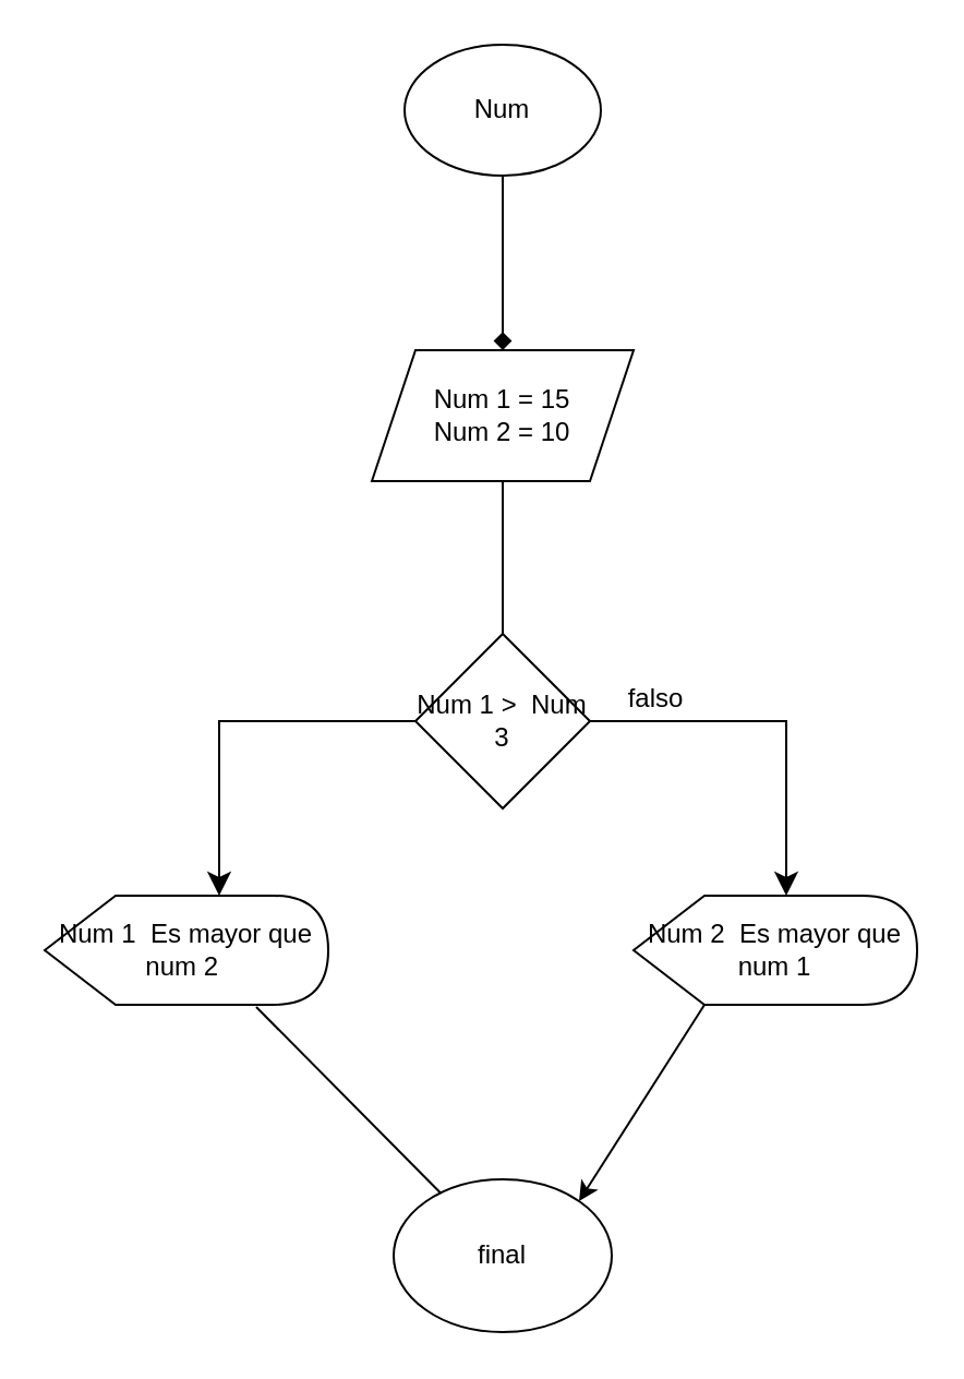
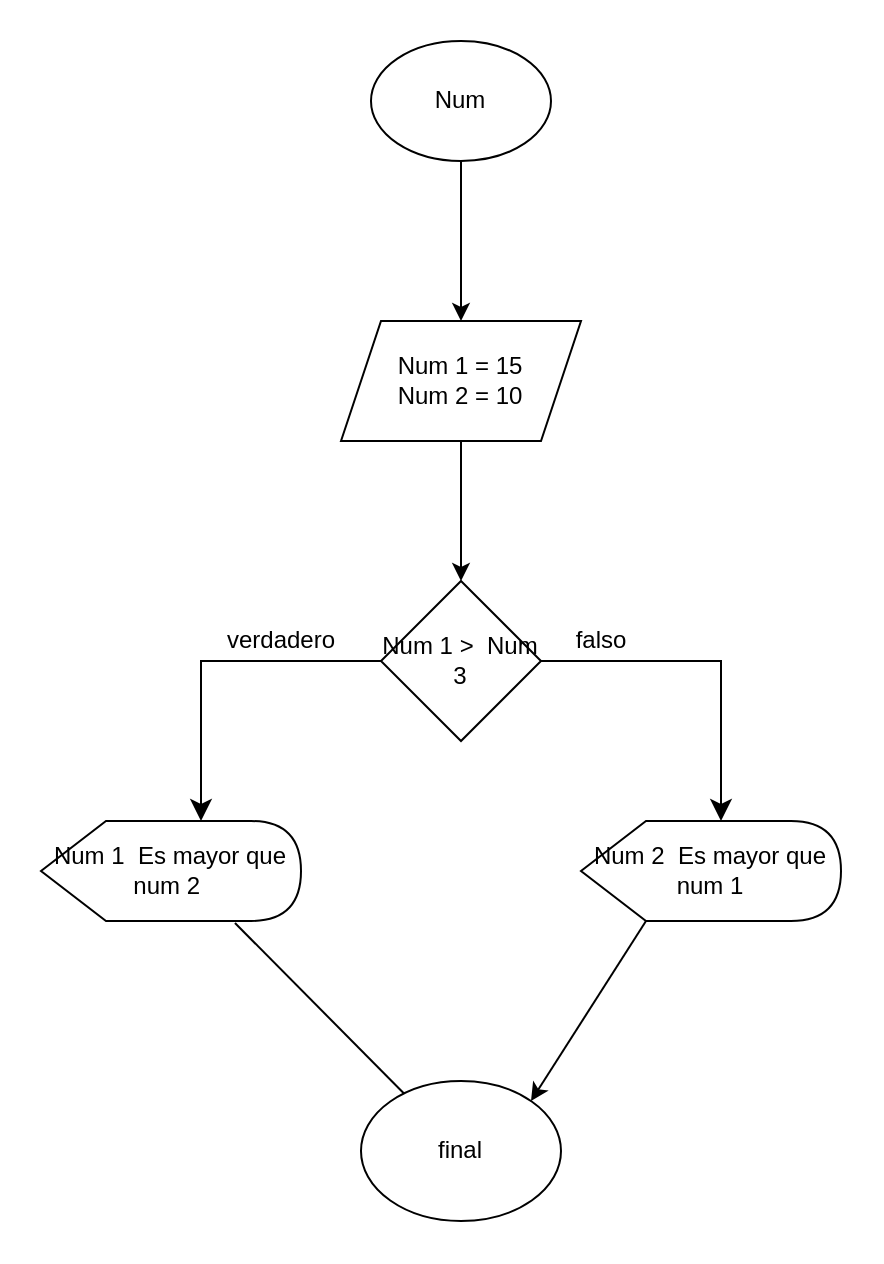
  <mxCell id="0" />
  <mxCell id="1" parent="0" />
- <mxCell id="2" value="" style="edgeStyle=orthogonalEdgeStyle;rounded=0;orthogonalLoop=1;jettySize=auto;html=1;endArrow=diamond;" edge="1" parent="1" source="3" target="6"><mxGeometry relative="1" as="geometry" /></mxCell>
+ <mxCell id="2" value="" style="edgeStyle=orthogonalEdgeStyle;rounded=0;orthogonalLoop=1;jettySize=auto;html=1;" edge="1" parent="1" source="3" target="6"><mxGeometry relative="1" as="geometry" /></mxCell>
  <mxCell id="3" value="Num" style="ellipse;whiteSpace=wrap;html=1;" vertex="1" parent="1"><mxGeometry x="185" y="20" width="90" height="60" as="geometry" /></mxCell>
  <mxCell id="4" value="final" style="ellipse;whiteSpace=wrap;html=1;" vertex="1" parent="1"><mxGeometry x="180" y="540" width="100" height="70" as="geometry" /></mxCell>
- <mxCell id="5" value="" style="edgeStyle=orthogonalEdgeStyle;rounded=0;orthogonalLoop=1;jettySize=auto;html=1;endArrow=none;" edge="1" parent="1" source="6" target="7"><mxGeometry relative="1" as="geometry" /></mxCell>
+ <mxCell id="5" value="" style="edgeStyle=orthogonalEdgeStyle;rounded=0;orthogonalLoop=1;jettySize=auto;html=1;" edge="1" parent="1" source="6" target="7"><mxGeometry relative="1" as="geometry" /></mxCell>
  <mxCell id="6" value="Num 1 = 15&lt;br&gt;Num 2 = 10" style="shape=parallelogram;perimeter=parallelogramPerimeter;whiteSpace=wrap;html=1;fixedSize=1;" vertex="1" parent="1"><mxGeometry x="170" y="160" width="120" height="60" as="geometry" /></mxCell>
  <mxCell id="7" value="Num 1 &amp;gt;&amp;nbsp; Num 3" style="rhombus;whiteSpace=wrap;html=1;" vertex="1" parent="1"><mxGeometry x="190" y="290" width="80" height="80" as="geometry" /></mxCell>
  <mxCell id="8" value="" style="edgeStyle=segmentEdgeStyle;endArrow=classic;html=1;curved=0;rounded=0;endSize=8;startSize=8;" edge="1" parent="1"><mxGeometry width="50" height="50" relative="1" as="geometry"><mxPoint x="270" y="330" as="sourcePoint" /><mxPoint x="360" y="410" as="targetPoint" /></mxGeometry></mxCell>
  <mxCell id="9" value="" style="edgeStyle=segmentEdgeStyle;endArrow=classic;html=1;curved=0;rounded=0;endSize=8;startSize=8;exitX=0;exitY=0.5;exitDx=0;exitDy=0;" edge="1" parent="1" source="7"><mxGeometry width="50" height="50" relative="1" as="geometry"><mxPoint x="140" y="330" as="sourcePoint" /><mxPoint x="100" y="410" as="targetPoint" /></mxGeometry></mxCell>
  <mxCell id="10" value="Num 1&amp;nbsp; Es mayor que num 2&amp;nbsp;" style="shape=display;whiteSpace=wrap;html=1;" vertex="1" parent="1"><mxGeometry x="20" y="410" width="130" height="50" as="geometry" /></mxCell>
+ <mxCell id="11" value="verdadero" style="text;html=1;align=center;verticalAlign=middle;resizable=0;points=[];autosize=1;strokeColor=none;fillColor=none;" vertex="1" parent="1"><mxGeometry x="100" y="305" width="80" height="30" as="geometry" /></mxCell>
  <mxCell id="12" value="falso" style="text;html=1;align=center;verticalAlign=middle;resizable=0;points=[];autosize=1;strokeColor=none;fillColor=none;" vertex="1" parent="1"><mxGeometry x="275" y="305" width="50" height="30" as="geometry" /></mxCell>
  <mxCell id="13" value="Num 2&amp;nbsp; Es mayor que num 1" style="shape=display;whiteSpace=wrap;html=1;" vertex="1" parent="1"><mxGeometry x="290" y="410" width="130" height="50" as="geometry" /></mxCell>
  <mxCell id="14" value="" style="endArrow=none;html=1;rounded=0;exitX=0.746;exitY=1.02;exitDx=0;exitDy=0;exitPerimeter=0;" edge="1" parent="1" source="10" target="4"><mxGeometry width="50" height="50" relative="1" as="geometry"><mxPoint x="80" y="490" as="sourcePoint" /><mxPoint x="180" y="520" as="targetPoint" /><Array as="points" /></mxGeometry></mxCell>
  <mxCell id="15" value="" style="endArrow=classic;html=1;rounded=0;exitX=0;exitY=0;exitDx=32.5;exitDy=50;exitPerimeter=0;" edge="1" parent="1" source="13"><mxGeometry width="50" height="50" relative="1" as="geometry"><mxPoint x="325" y="470" as="sourcePoint" /><mxPoint x="265" y="550" as="targetPoint" /></mxGeometry></mxCell>
